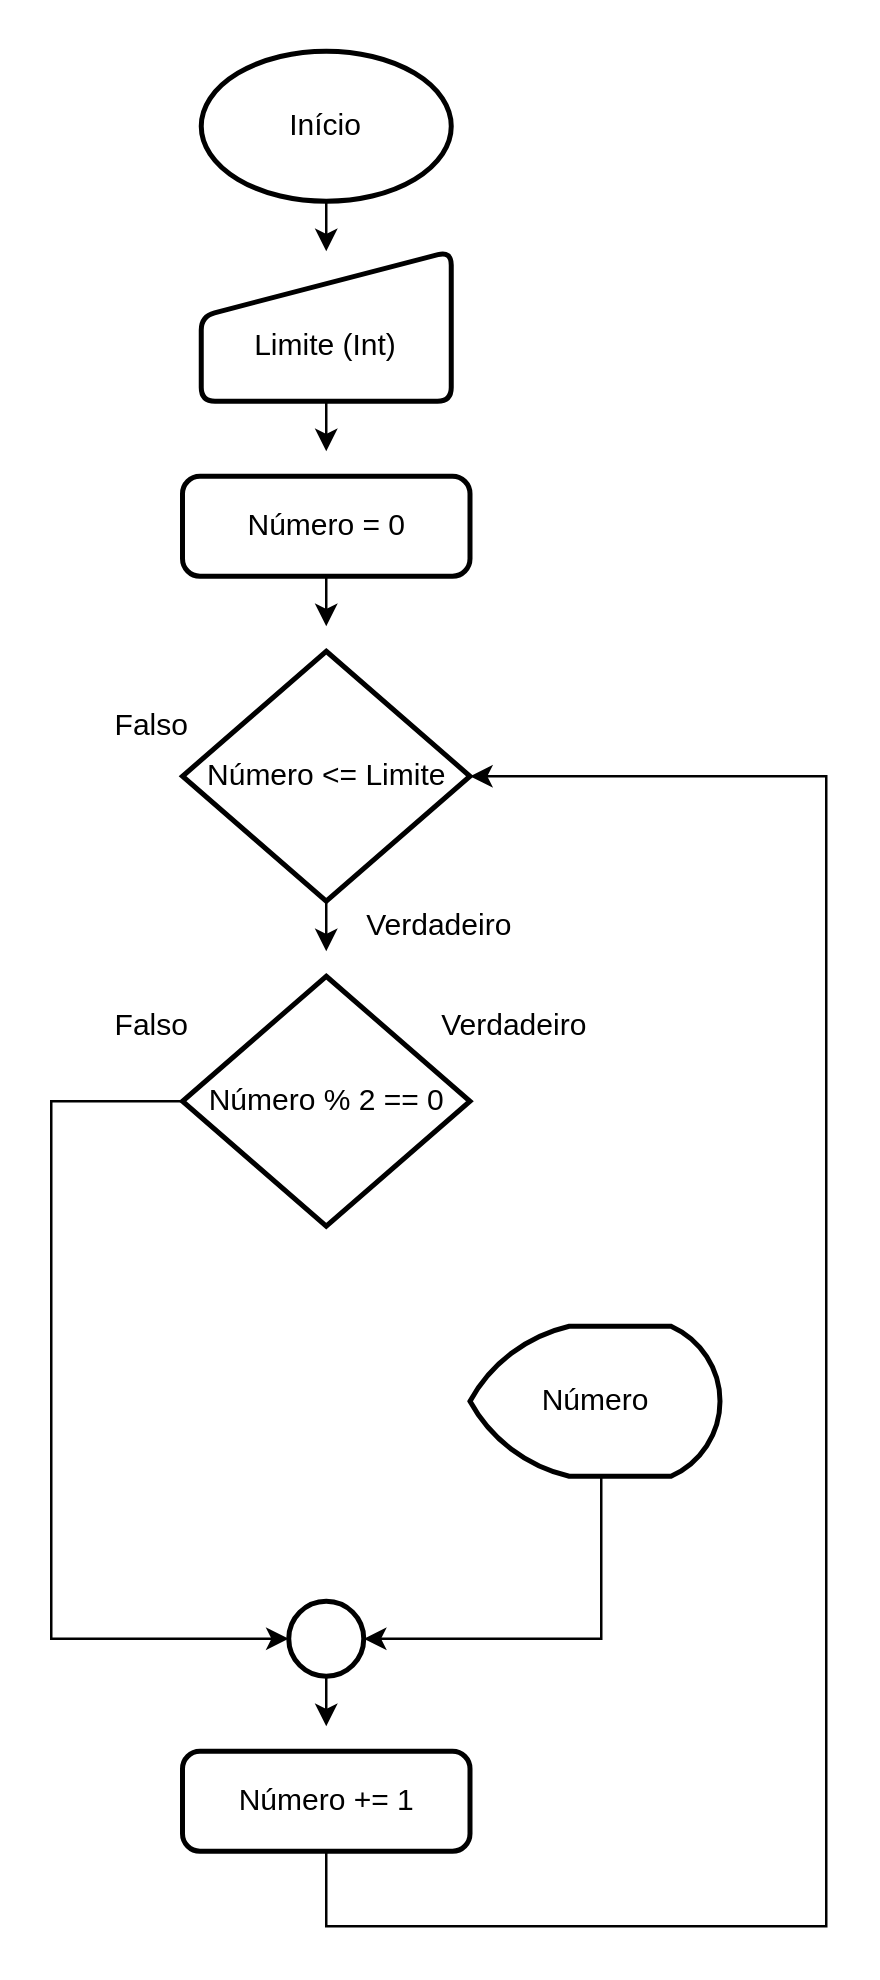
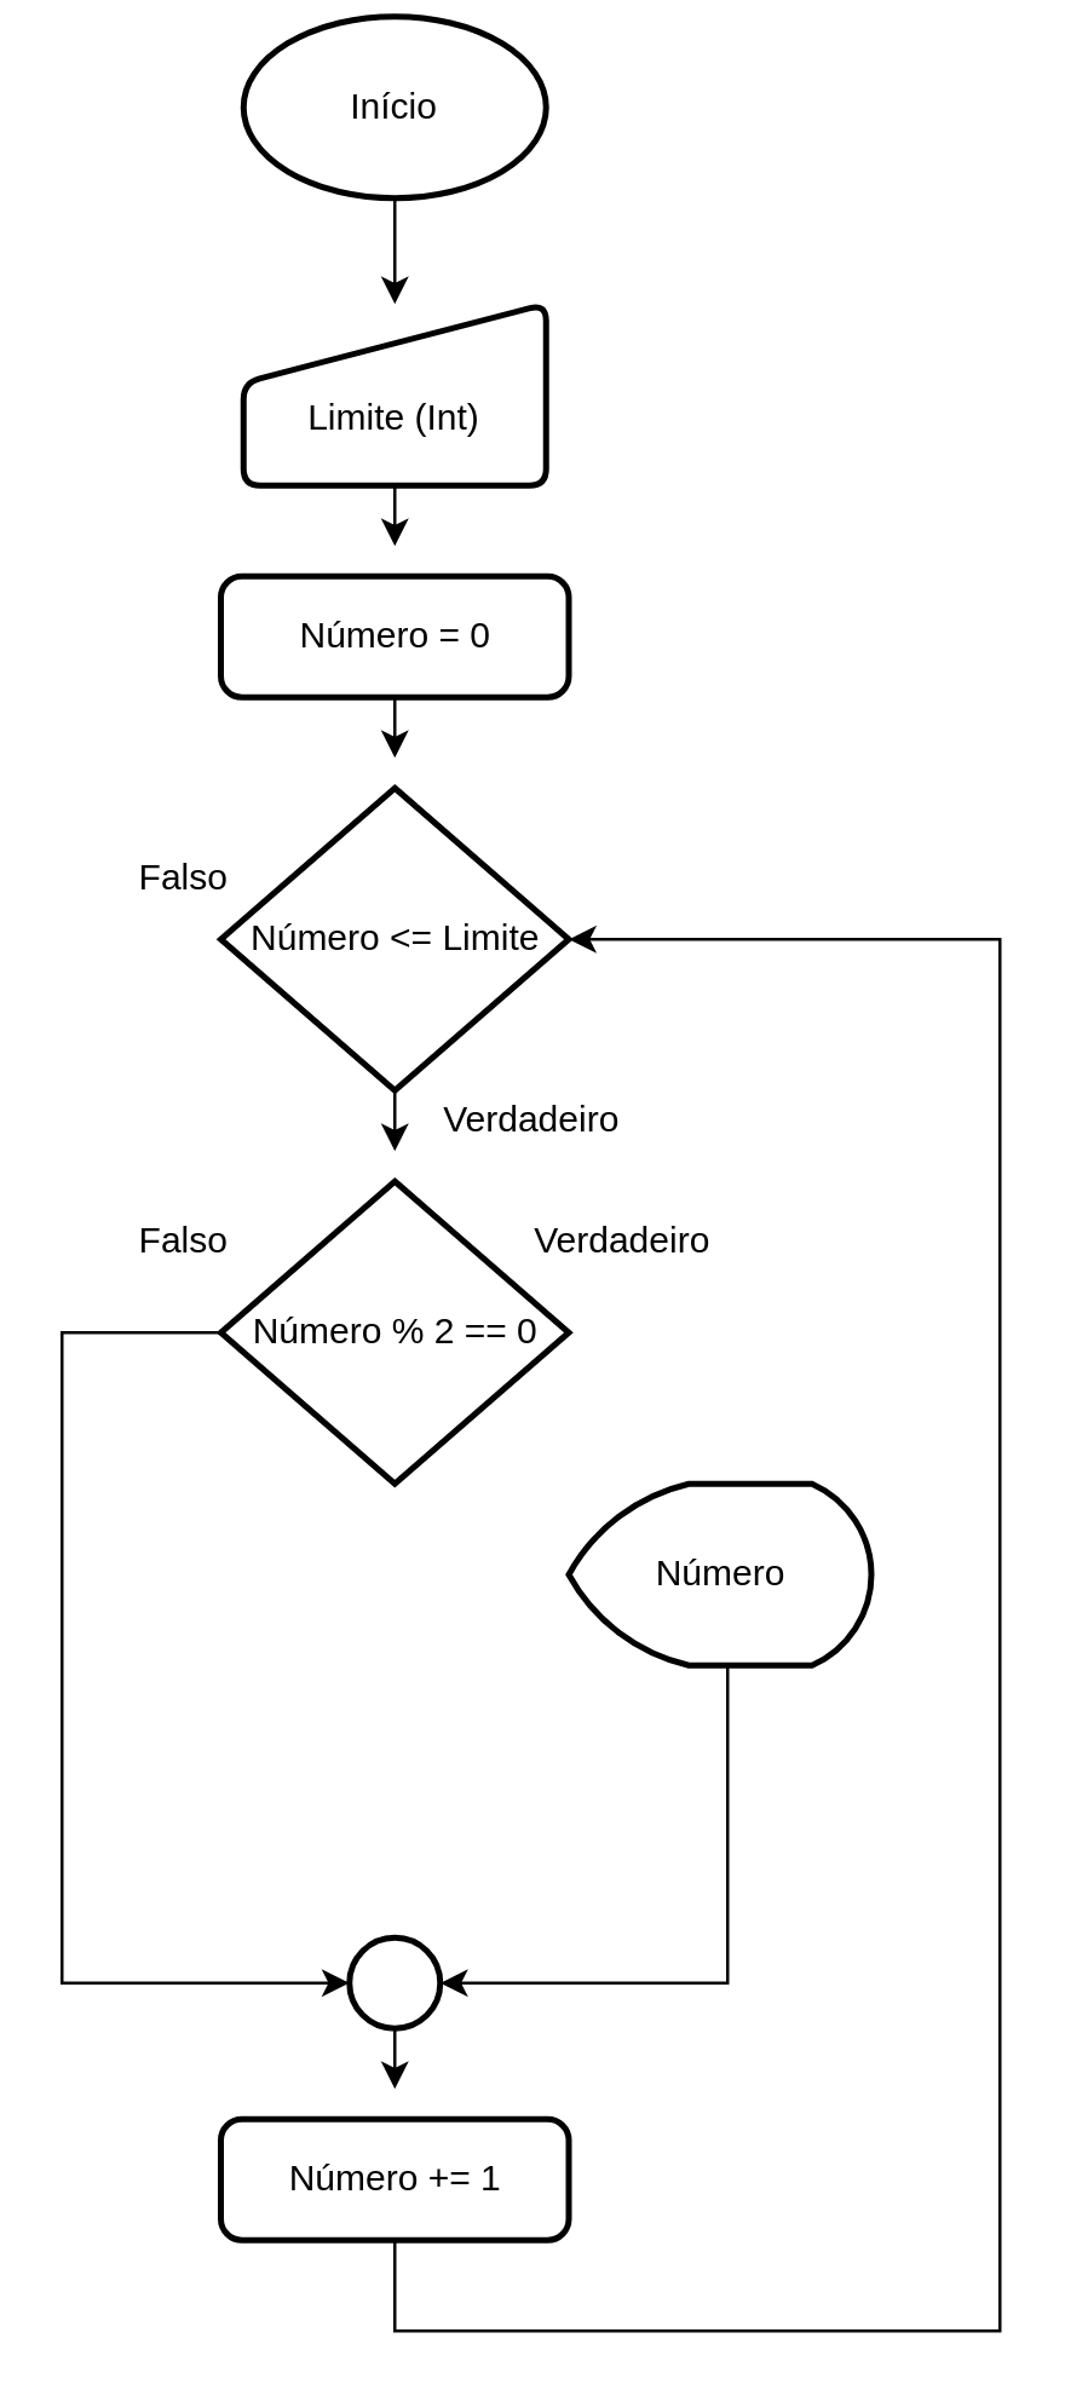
  <mxCell id="0" />
  <mxCell id="1" parent="0" />
  <mxCell id="2" style="edgeStyle=orthogonalEdgeStyle;rounded=0;orthogonalLoop=1;jettySize=auto;html=1;" edge="1" parent="1" source="3"><mxGeometry relative="1" as="geometry"><mxPoint x="130" y="100" as="targetPoint" /></mxGeometry></mxCell>
- <mxCell id="3" value="Início" style="strokeWidth=2;html=1;shape=mxgraph.flowchart.start_1;whiteSpace=wrap;" vertex="1" parent="1"><mxGeometry x="80" y="20" width="100" height="60" as="geometry" /></mxCell>
+ <mxCell id="3" value="Início" style="strokeWidth=2;html=1;shape=mxgraph.flowchart.start_1;whiteSpace=wrap;" vertex="1" parent="1"><mxGeometry x="80" y="5" width="100" height="60" as="geometry" /></mxCell>
  <mxCell id="4" style="edgeStyle=orthogonalEdgeStyle;rounded=0;orthogonalLoop=1;jettySize=auto;html=1;" edge="1" parent="1" source="5"><mxGeometry relative="1" as="geometry"><mxPoint x="130" y="250" as="targetPoint" /></mxGeometry></mxCell>
  <mxCell id="5" value="Número = 0" style="rounded=1;whiteSpace=wrap;html=1;absoluteArcSize=1;arcSize=14;strokeWidth=2;" vertex="1" parent="1"><mxGeometry x="72.5" y="190" width="115" height="40" as="geometry" /></mxCell>
  <mxCell id="6" style="edgeStyle=orthogonalEdgeStyle;rounded=0;orthogonalLoop=1;jettySize=auto;html=1;" edge="1" parent="1" source="7"><mxGeometry relative="1" as="geometry"><mxPoint x="130" y="380" as="targetPoint" /></mxGeometry></mxCell>
  <mxCell id="7" value="Número &amp;lt;= Limite" style="strokeWidth=2;html=1;shape=mxgraph.flowchart.decision;whiteSpace=wrap;" vertex="1" parent="1"><mxGeometry x="72.5" y="260" width="115" height="100" as="geometry" /></mxCell>
  <mxCell id="8" value="Verdadeiro" style="text;html=1;align=center;verticalAlign=middle;resizable=0;points=[];autosize=1;" vertex="1" parent="1"><mxGeometry x="170" y="400" width="70" height="20" as="geometry" /></mxCell>
  <mxCell id="9" value="Falso" style="text;html=1;align=center;verticalAlign=middle;resizable=0;points=[];autosize=1;" vertex="1" parent="1"><mxGeometry x="40" y="280" width="40" height="20" as="geometry" /></mxCell>
  <mxCell id="10" style="edgeStyle=orthogonalEdgeStyle;rounded=0;orthogonalLoop=1;jettySize=auto;html=1;entryX=1;entryY=0.5;entryDx=0;entryDy=0;entryPerimeter=0;" edge="1" parent="1" source="11" target="18"><mxGeometry relative="1" as="geometry"><Array as="points"><mxPoint x="240" y="655" /></Array></mxGeometry></mxCell>
- <mxCell id="11" value="Número" style="strokeWidth=2;html=1;shape=mxgraph.flowchart.display;whiteSpace=wrap;" vertex="1" parent="1"><mxGeometry x="187.5" y="530" width="100" height="60" as="geometry" /></mxCell>
+ <mxCell id="11" value="Número" style="strokeWidth=2;html=1;shape=mxgraph.flowchart.display;whiteSpace=wrap;" vertex="1" parent="1"><mxGeometry x="187.5" y="490" width="100" height="60" as="geometry" /></mxCell>
  <mxCell id="12" style="edgeStyle=orthogonalEdgeStyle;rounded=0;orthogonalLoop=1;jettySize=auto;html=1;" edge="1" parent="1" source="13"><mxGeometry relative="1" as="geometry"><mxPoint x="130" y="180" as="targetPoint" /></mxGeometry></mxCell>
  <mxCell id="13" value="&lt;br&gt;Limite (Int)" style="html=1;strokeWidth=2;shape=manualInput;whiteSpace=wrap;rounded=1;size=26;arcSize=11;" vertex="1" parent="1"><mxGeometry x="80" y="100" width="100" height="60" as="geometry" /></mxCell>
  <mxCell id="14" style="edgeStyle=orthogonalEdgeStyle;rounded=0;orthogonalLoop=1;jettySize=auto;html=1;entryX=0;entryY=0.5;entryDx=0;entryDy=0;entryPerimeter=0;" edge="1" parent="1" source="15" target="18"><mxGeometry relative="1" as="geometry"><Array as="points"><mxPoint x="20" y="440" /><mxPoint x="20" y="655" /></Array></mxGeometry></mxCell>
  <mxCell id="15" value="Número % 2 == 0" style="strokeWidth=2;html=1;shape=mxgraph.flowchart.decision;whiteSpace=wrap;" vertex="1" parent="1"><mxGeometry x="72.5" y="390" width="115" height="100" as="geometry" /></mxCell>
  <mxCell id="16" value="Falso" style="text;html=1;align=center;verticalAlign=middle;resizable=0;points=[];autosize=1;" vertex="1" parent="1"><mxGeometry x="40" y="400" width="40" height="20" as="geometry" /></mxCell>
  <mxCell id="17" style="edgeStyle=orthogonalEdgeStyle;rounded=0;orthogonalLoop=1;jettySize=auto;html=1;" edge="1" parent="1" source="18"><mxGeometry relative="1" as="geometry"><mxPoint x="130" y="690" as="targetPoint" /></mxGeometry></mxCell>
  <mxCell id="18" value="" style="strokeWidth=2;html=1;shape=mxgraph.flowchart.start_2;whiteSpace=wrap;" vertex="1" parent="1"><mxGeometry x="115" y="640" width="30" height="30" as="geometry" /></mxCell>
  <mxCell id="19" style="edgeStyle=orthogonalEdgeStyle;rounded=0;orthogonalLoop=1;jettySize=auto;html=1;entryX=1;entryY=0.5;entryDx=0;entryDy=0;entryPerimeter=0;" edge="1" parent="1" source="20" target="7"><mxGeometry relative="1" as="geometry"><Array as="points"><mxPoint x="130" y="770" /><mxPoint x="330" y="770" /><mxPoint x="330" y="310" /></Array></mxGeometry></mxCell>
  <mxCell id="20" value="Número += 1" style="rounded=1;whiteSpace=wrap;html=1;absoluteArcSize=1;arcSize=14;strokeWidth=2;" vertex="1" parent="1"><mxGeometry x="72.5" y="700" width="115" height="40" as="geometry" /></mxCell>
  <mxCell id="21" value="Verdadeiro" style="text;html=1;align=center;verticalAlign=middle;resizable=0;points=[];autosize=1;" vertex="1" parent="1"><mxGeometry x="140" y="360" width="70" height="20" as="geometry" /></mxCell>
